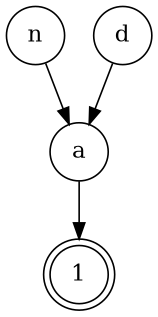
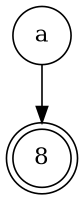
  digraph {
    node [color=black shape=circle]
-   1 [shape=doublecircle]
-   n
+   1 [shape=doublecircle label=8]
    a
-   d
-   n -> a
    a -> 1
-   d -> a
  }
